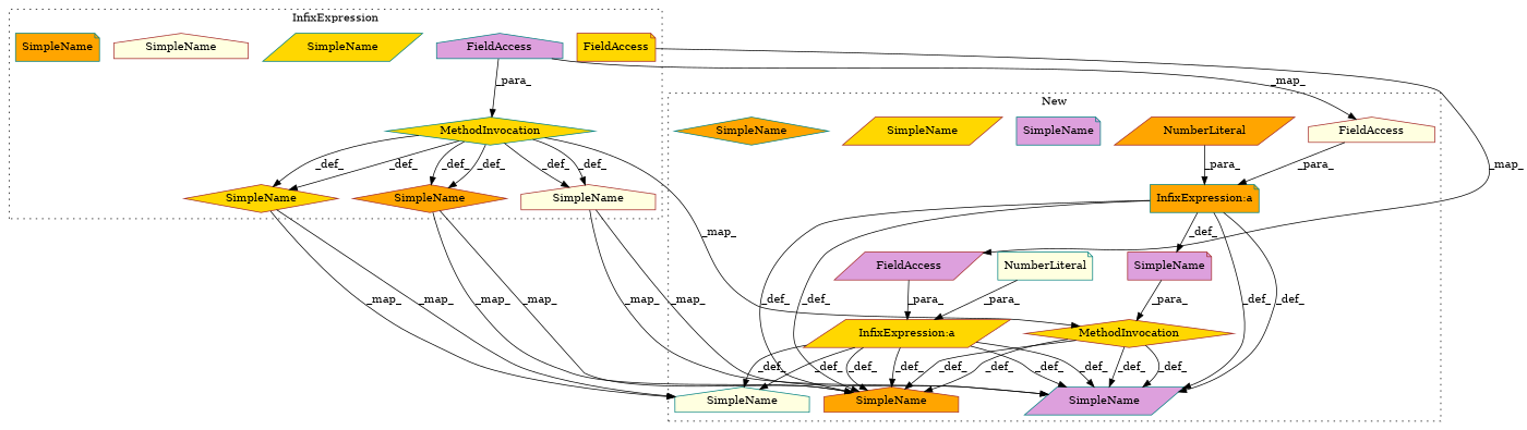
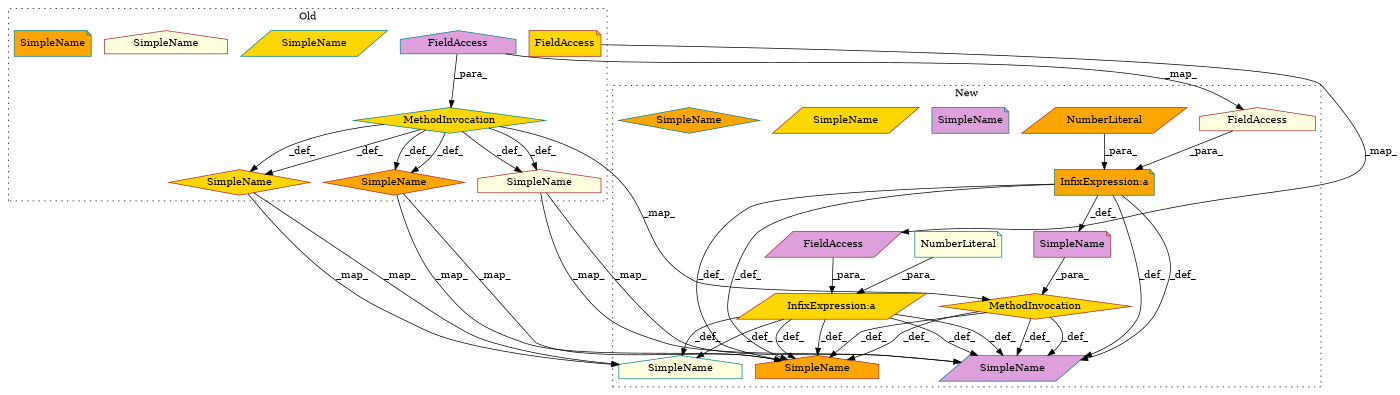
  digraph {
    node [a=42 l=7 s=17051 shape=note style=filled fillcolor=gold color=brown]
    n1 [a=22 l=3 label=FieldAccess]
    n2 [a=22 l=3 label=FieldAccess s=18153 shape=house fillcolor=plum color=teal]
    n3 [a=32 l="7,1" label=MethodInvocation s="18144,18156" shape=diamond color=teal]
    n4 [label=SimpleName s=18610 shape=parallelogram color=teal]
    n5 [label=SimpleName s=18136 shape=diamond]
    n6 [label=SimpleName s=18610 shape=house fillcolor=lightyellow]
    n7 [label=SimpleName s=18136 shape=house fillcolor=lightyellow]
    n8 [l=5 label=SimpleName s=18682 shape=diamond fillcolor=orange]
    n9 [l=5 label=SimpleName s=18682 fillcolor=orange color=teal]
    n10 [a=22 l=3 label=FieldAccess shape=house fillcolor=lightyellow]
    n11 [a=22 l=3 label=FieldAccess s=18157 shape=parallelogram fillcolor=plum]
    n12 [a=32 l="7,1" label=MethodInvocation s="17042,17058" shape=diamond]
    n13 [a=34 l=1 label=NumberLiteral s=18163 fillcolor=lightyellow color=teal]
    n14 [a=34 l=1 label=NumberLiteral s=17057 shape=parallelogram fillcolor=orange]
    n15 [label=SimpleName fillcolor=plum l="" s=""]
    n16 [label=SimpleName s=18618 fillcolor=plum color=teal]
    n17 [label=SimpleName s=18140 shape=parallelogram]
    n18 [l=5 label=SimpleName s=18690 shape=house fillcolor=orange]
    n19 [label=SimpleName s=18140 shape=house fillcolor=lightyellow color=teal]
    n20 [l=5 label=SimpleName s=18690 shape=diamond fillcolor=orange color=teal]
    n21 [label=SimpleName s=18618 shape=parallelogram fillcolor=plum color=teal]
    n22 [a=27 l=3 label="InfixExpression:a" s=18160 shape=parallelogram]
    n23 [a=27 l=3 label="InfixExpression:a" s=17054 fillcolor=orange color=teal]
    subgraph cluster_1 {
-     label=InfixExpression
+     label=Old
      style=dotted
      n1
      n2
      n3
      n4
      n5
      n6
      n7
      n8
      n9
    }
    subgraph cluster_2 {
      label=New
      style=dotted
      n10
      n11
      n12
      n13
      n14
      n15
      n16
      n17
      n18
      n19
      n20
      n21
      n22
      n23
    }
    n1 -> n11 [label=_map_]
    n2 -> n3 [label=_para_]
    n2 -> n10 [label=_map_]
    n3 -> n5 [label=_def_]
    n3 -> n5 [label=_def_]
    n3 -> n6 [label=_def_]
    n3 -> n6 [label=_def_]
    n3 -> n8 [label=_def_]
    n3 -> n8 [label=_def_]
    n3 -> n12 [label=_map_]
    n5 -> n19 [label=_map_]
    n5 -> n19 [label=_map_]
    n6 -> n21 [label=_map_]
    n6 -> n21 [label=_map_]
    n8 -> n18 [label=_map_]
    n8 -> n18 [label=_map_]
    n10 -> n23 [label=_para_]
    n11 -> n22 [label=_para_]
    n12 -> n18 [label=_def_]
    n12 -> n18 [label=_def_]
    n12 -> n21 [label=_def_]
    n12 -> n21 [label=_def_]
    n13 -> n22 [label=_para_]
    n14 -> n23 [label=_para_]
    n15 -> n12 [label=_para_]
    n22 -> n18 [label=_def_]
    n22 -> n18 [label=_def_]
    n22 -> n19 [label=_def_]
    n22 -> n19 [label=_def_]
    n22 -> n21 [label=_def_]
    n22 -> n21 [label=_def_]
    n23 -> n15 [label=_def_]
    n23 -> n18 [label=_def_]
    n23 -> n18 [label=_def_]
    n23 -> n21 [label=_def_]
    n23 -> n21 [label=_def_]
  }
